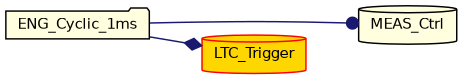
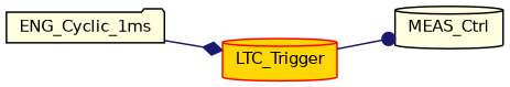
  digraph {
    rankdir=LR
    node [color=black fillcolor=lightyellow fontname=Helvetica fontsize=10 shape=cylinder style=filled]
    edge [color=midnightblue fontname=Helvetica fontsize=10 labelfontname=Helvetica labelfontsize=10 style=solid]
    n1 [fontcolor=black height=0.2 label=ENG_Cyclic_1ms shape=folder width=0.4]
    n2 [height=0.2 label=MEAS_Ctrl width=0.4]
    n3 [color=red fillcolor=gold height=0.2 label=LTC_Trigger width=0.4]
-   n1 -> n2 [arrowhead=dot]
+   n3 -> n2 [arrowhead=dot]
    n1 -> n3 [arrowhead=diamond]
  }
